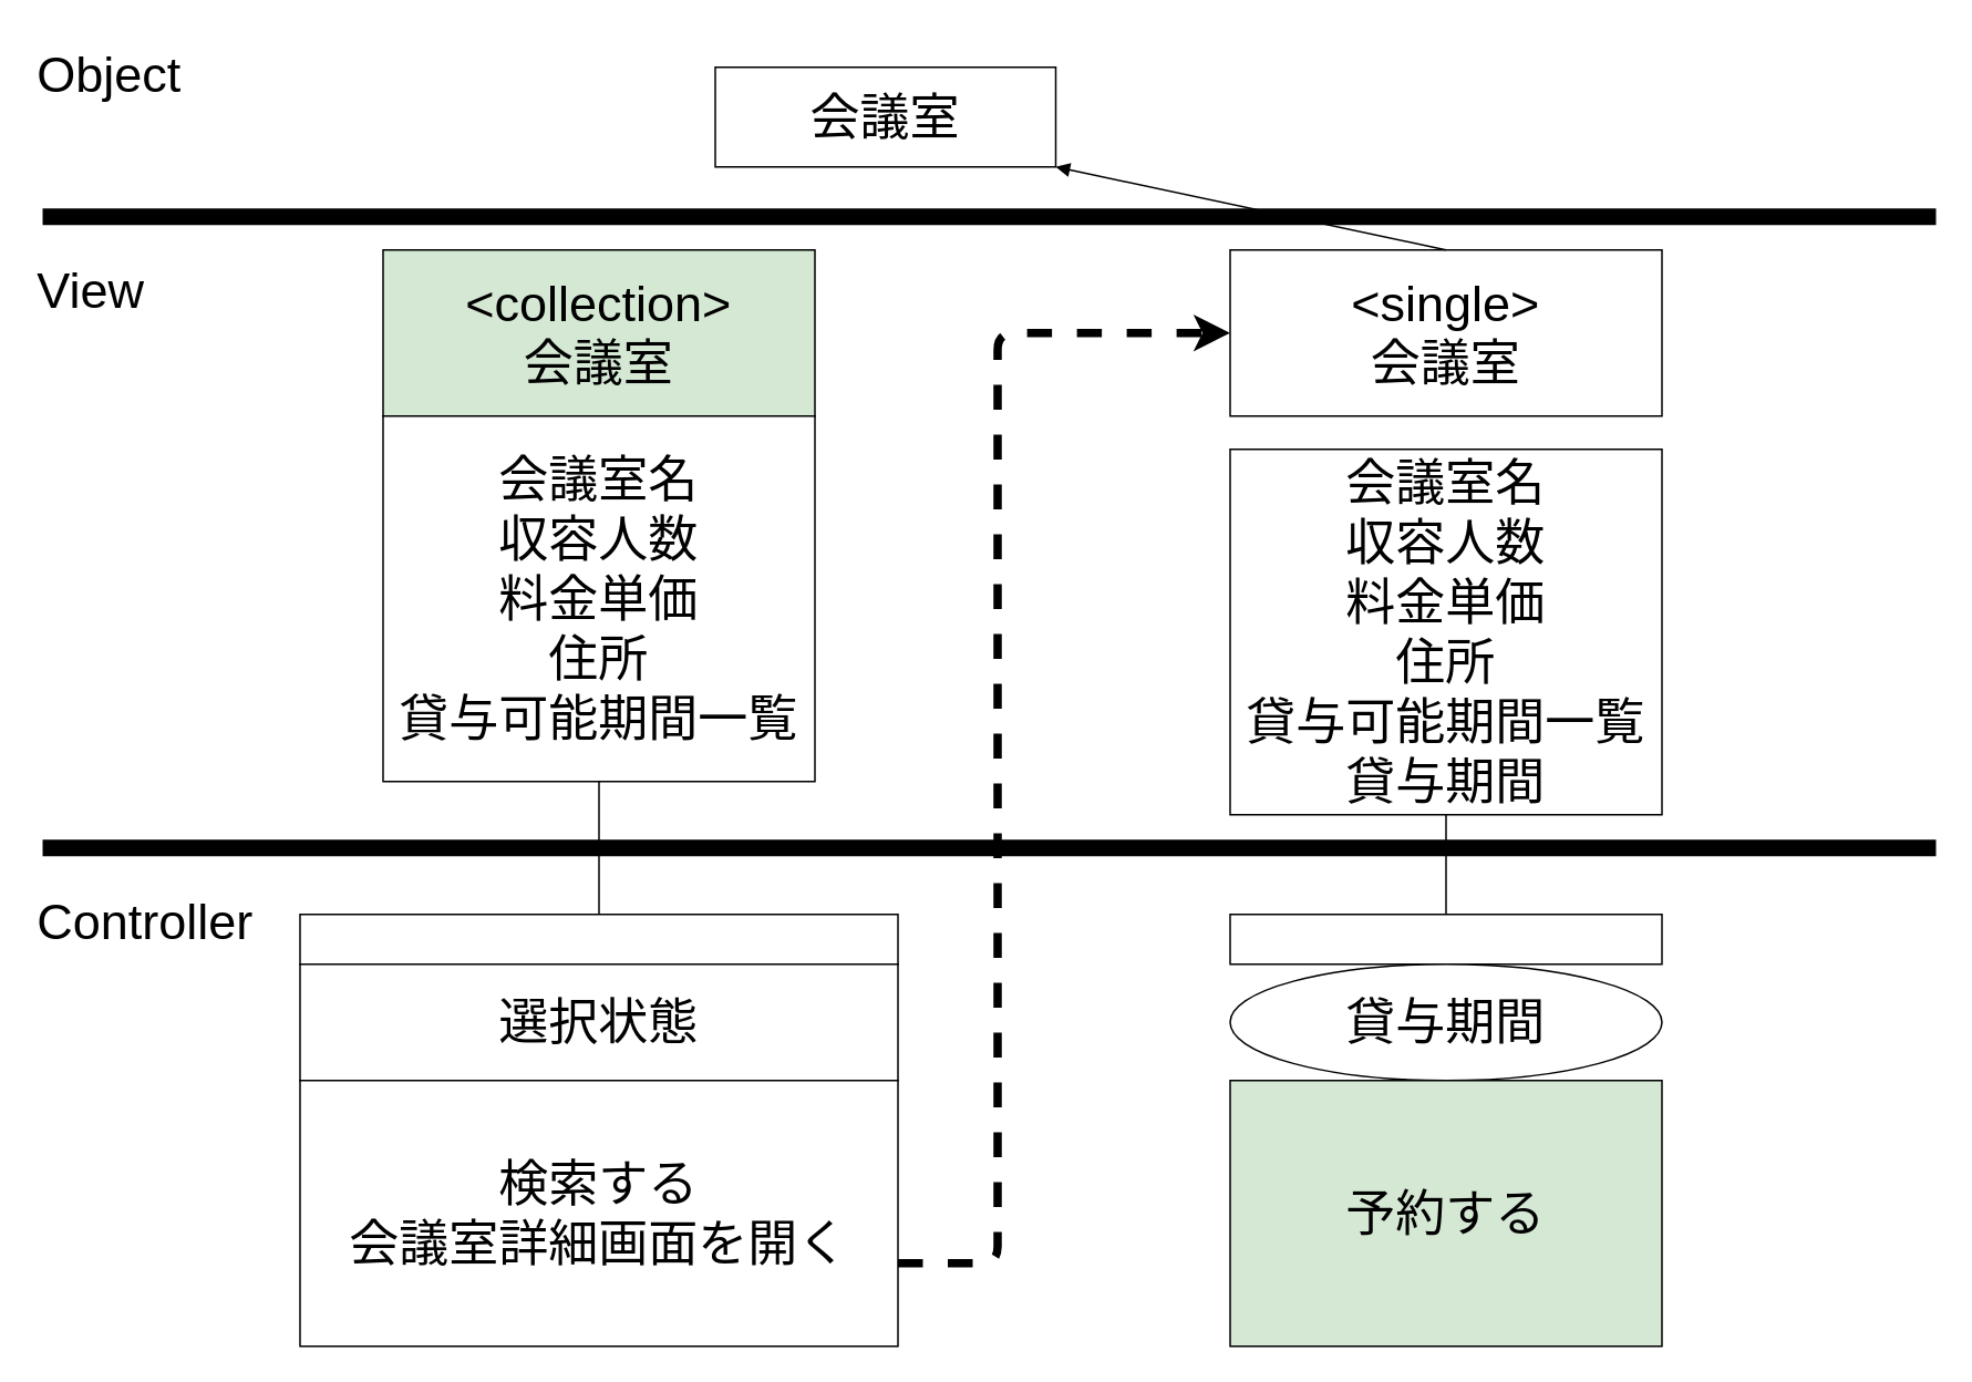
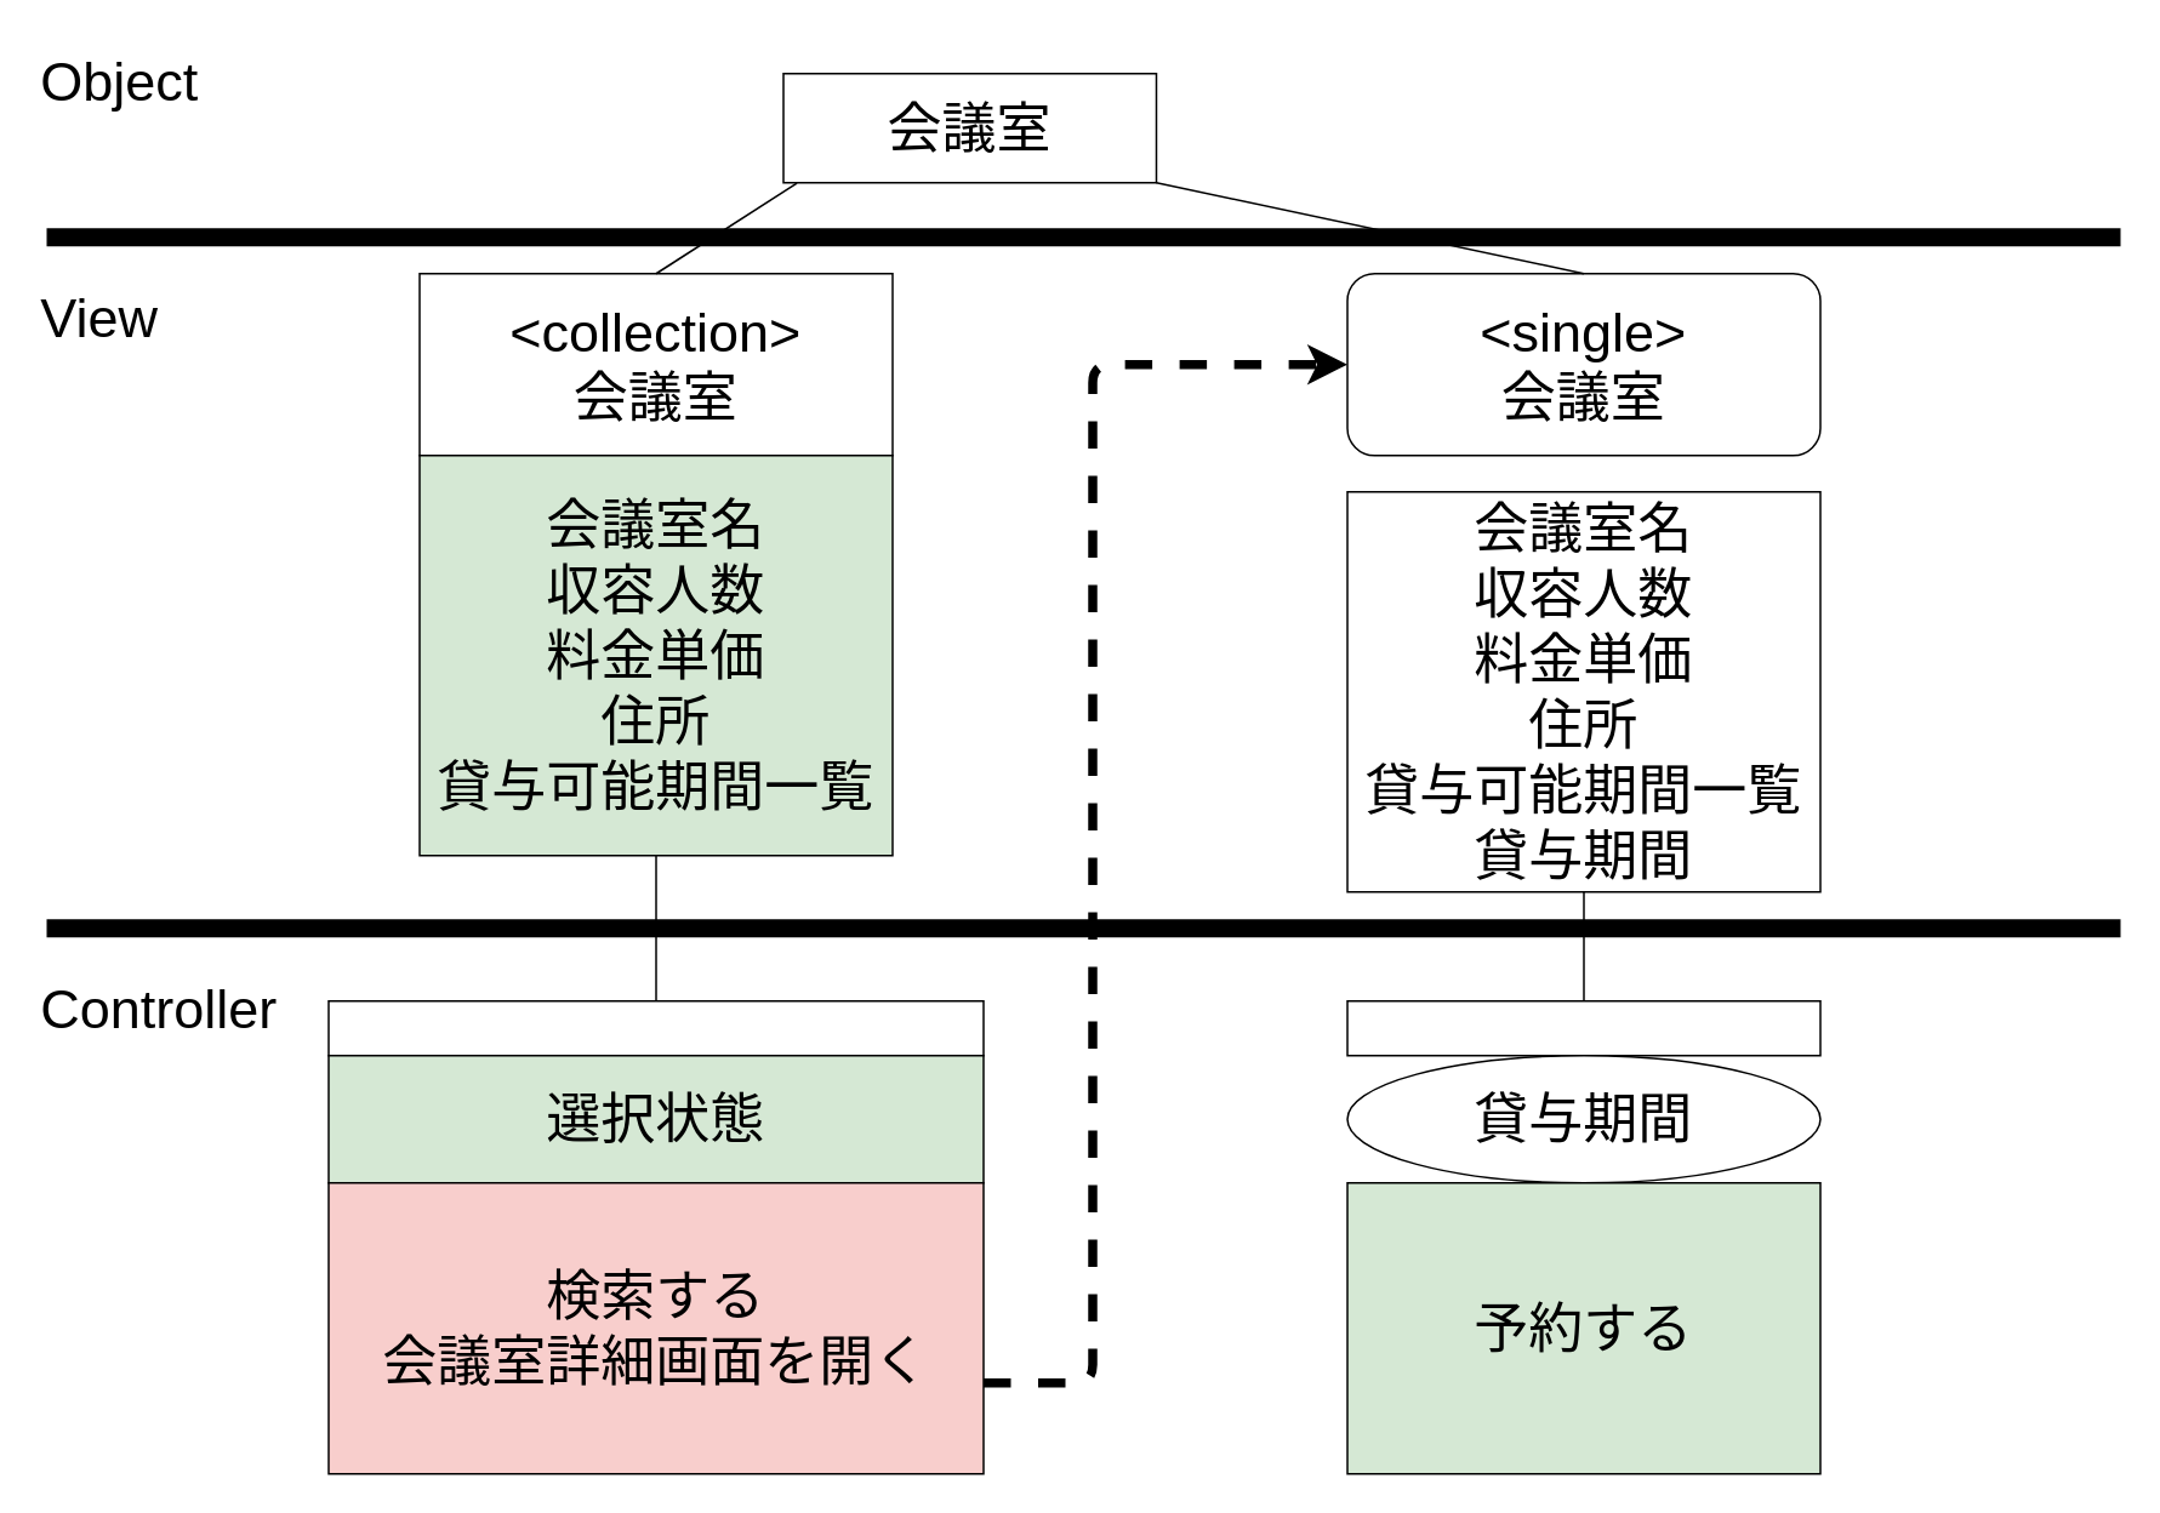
  <mxCell id="0" />
  <mxCell id="1" parent="0" />
  <mxCell id="2" value="" style="endArrow=none;html=1;strokeWidth=10;" edge="1" parent="1"><mxGeometry width="50" height="50" relative="1" as="geometry"><mxPoint x="25" y="130" as="sourcePoint" /><mxPoint x="1165" y="130" as="targetPoint" /></mxGeometry></mxCell>
  <mxCell id="3" value="" style="endArrow=none;html=1;strokeWidth=10;" edge="1" parent="1"><mxGeometry width="50" height="50" relative="1" as="geometry"><mxPoint x="25" y="510" as="sourcePoint" /><mxPoint x="1165" y="510" as="targetPoint" /></mxGeometry></mxCell>
  <mxCell id="4" value="Object" style="text;html=1;strokeColor=none;fillColor=none;align=left;verticalAlign=top;whiteSpace=wrap;rounded=0;fontSize=30;labelPosition=center;verticalLabelPosition=middle;" vertex="1" parent="1"><mxGeometry x="20" y="20" width="370" height="60" as="geometry" /></mxCell>
  <mxCell id="5" value="View" style="text;html=1;strokeColor=none;fillColor=none;align=left;verticalAlign=top;whiteSpace=wrap;rounded=0;fontSize=30;labelPosition=center;verticalLabelPosition=middle;" vertex="1" parent="1"><mxGeometry x="20" y="150" width="370" height="60" as="geometry" /></mxCell>
  <mxCell id="6" value="Controller" style="text;html=1;strokeColor=none;fillColor=none;align=left;verticalAlign=top;whiteSpace=wrap;rounded=0;fontSize=30;labelPosition=center;verticalLabelPosition=middle;" vertex="1" parent="1"><mxGeometry x="20" y="530" width="370" height="60" as="geometry" /></mxCell>
  <mxCell id="7" value="会議室" style="rounded=0;whiteSpace=wrap;html=1;fontSize=30;align=center;" vertex="1" parent="1"><mxGeometry x="430" y="40" width="205" height="60" as="geometry" /></mxCell>
- <mxCell id="8" value="&amp;lt;collection&amp;gt;&lt;br&gt;会議室" style="rounded=0;whiteSpace=wrap;html=1;fontSize=30;align=center;fillColor=#d5e8d4;" vertex="1" parent="1"><mxGeometry x="230" y="150" width="260" height="100" as="geometry" /></mxCell>
- <mxCell id="9" value="会議室名&lt;br&gt;収容人数&lt;br&gt;料金単価&lt;br&gt;住所&lt;br&gt;貸与可能期間一覧" style="rounded=0;whiteSpace=wrap;html=1;fontSize=30;align=center;" vertex="1" parent="1"><mxGeometry x="230" y="250" width="260" height="220" as="geometry" /></mxCell>
+ <mxCell id="8" value="&amp;lt;collection&amp;gt;&lt;br&gt;会議室" style="rounded=0;whiteSpace=wrap;html=1;fontSize=30;align=center;" vertex="1" parent="1"><mxGeometry x="230" y="150" width="260" height="100" as="geometry" /></mxCell>
+ <mxCell id="9" value="会議室名&lt;br&gt;収容人数&lt;br&gt;料金単価&lt;br&gt;住所&lt;br&gt;貸与可能期間一覧" style="rounded=0;whiteSpace=wrap;html=1;fontSize=30;align=center;fillColor=#d5e8d4;" vertex="1" parent="1"><mxGeometry x="230" y="250" width="260" height="220" as="geometry" /></mxCell>
  <mxCell id="10" value="" style="rounded=0;whiteSpace=wrap;html=1;fontSize=30;align=center;" vertex="1" parent="1"><mxGeometry x="180" y="550" width="360" height="30" as="geometry" /></mxCell>
- <mxCell id="11" value="選択状態" style="rounded=0;whiteSpace=wrap;html=1;fontSize=30;align=center;" vertex="1" parent="1"><mxGeometry x="180" y="580" width="360" height="70" as="geometry" /></mxCell>
- <mxCell id="12" value="検索する&lt;br&gt;会議室詳細画面を開く" style="rounded=0;whiteSpace=wrap;html=1;fontSize=30;align=center;" vertex="1" parent="1"><mxGeometry x="180" y="650" width="360" height="160" as="geometry" /></mxCell>
- <mxCell id="13" value="&amp;lt;single&amp;gt;&lt;br&gt;会議室" style="rounded=0;whiteSpace=wrap;html=1;fontSize=30;align=center;" vertex="1" parent="1"><mxGeometry x="740" y="150" width="260" height="100" as="geometry" /></mxCell>
+ <mxCell id="11" value="選択状態" style="rounded=0;whiteSpace=wrap;html=1;fontSize=30;align=center;fillColor=#d5e8d4;" vertex="1" parent="1"><mxGeometry x="180" y="580" width="360" height="70" as="geometry" /></mxCell>
+ <mxCell id="12" value="検索する&lt;br&gt;会議室詳細画面を開く" style="rounded=0;whiteSpace=wrap;html=1;fontSize=30;align=center;fillColor=#f8cecc;" vertex="1" parent="1"><mxGeometry x="180" y="650" width="360" height="160" as="geometry" /></mxCell>
+ <mxCell id="13" value="&amp;lt;single&amp;gt;&lt;br&gt;会議室" style="whiteSpace=wrap;html=1;fontSize=30;align=center;rounded=1;" vertex="1" parent="1"><mxGeometry x="740" y="150" width="260" height="100" as="geometry" /></mxCell>
  <mxCell id="14" value="会議室名&lt;br&gt;収容人数&lt;br&gt;料金単価&lt;br&gt;住所&lt;br&gt;貸与可能期間一覧&lt;br&gt;貸与期間" style="rounded=0;whiteSpace=wrap;html=1;fontSize=30;align=center;" vertex="1" parent="1"><mxGeometry x="740" y="270" width="260" height="220" as="geometry" /></mxCell>
  <mxCell id="15" value="" style="rounded=0;whiteSpace=wrap;html=1;fontSize=30;align=center;" vertex="1" parent="1"><mxGeometry x="740" y="550" width="260" height="30" as="geometry" /></mxCell>
  <mxCell id="16" value="貸与期間" style="ellipse;whiteSpace=wrap;html=1;fontSize=30;align=center;" vertex="1" parent="1"><mxGeometry x="740" y="580" width="260" height="70" as="geometry" /></mxCell>
  <mxCell id="17" value="予約する" style="rounded=0;whiteSpace=wrap;html=1;fontSize=30;align=center;fillColor=#d5e8d4;" vertex="1" parent="1"><mxGeometry x="740" y="650" width="260" height="160" as="geometry" /></mxCell>
- <mxCell id="19" value="" style="endArrow=block;html=1;strokeWidth=1;fontSize=30;exitX=0.5;exitY=0;exitDx=0;exitDy=0;entryX=1;entryY=1;entryDx=0;entryDy=0;" edge="1" parent="1" source="13" target="7"><mxGeometry width="50" height="50" relative="1" as="geometry"><mxPoint x="890" y="100" as="sourcePoint" /><mxPoint x="940" y="50" as="targetPoint" /></mxGeometry></mxCell>
+ <mxCell id="18" value="" style="endArrow=none;html=1;strokeWidth=1;fontSize=30;entryX=0.036;entryY=1.003;entryDx=0;entryDy=0;entryPerimeter=0;exitX=0.5;exitY=0;exitDx=0;exitDy=0;" edge="1" parent="1" source="8" target="7"><mxGeometry width="50" height="50" relative="1" as="geometry"><mxPoint x="300" y="140" as="sourcePoint" /><mxPoint x="350" y="90" as="targetPoint" /></mxGeometry></mxCell>
+ <mxCell id="19" value="" style="endArrow=none;html=1;strokeWidth=1;fontSize=30;exitX=0.5;exitY=0;exitDx=0;exitDy=0;entryX=1;entryY=1;entryDx=0;entryDy=0;" edge="1" parent="1" source="13" target="7"><mxGeometry width="50" height="50" relative="1" as="geometry"><mxPoint x="890" y="100" as="sourcePoint" /><mxPoint x="940" y="50" as="targetPoint" /></mxGeometry></mxCell>
  <mxCell id="20" value="" style="endArrow=classic;dashed=1;html=1;strokeWidth=5;fontSize=30;entryX=0;entryY=0.5;entryDx=0;entryDy=0;startArrow=none;startFill=0;endFill=1;" edge="1" parent="1" target="13"><mxGeometry width="50" height="50" relative="1" as="geometry"><mxPoint x="540" y="760" as="sourcePoint" /><mxPoint x="650" y="410" as="targetPoint" /><Array as="points"><mxPoint x="600" y="760" /><mxPoint x="600" y="200" /></Array></mxGeometry></mxCell>
  <mxCell id="21" value="" style="endArrow=none;html=1;strokeWidth=1;fontSize=30;entryX=0.5;entryY=1;entryDx=0;entryDy=0;exitX=0.5;exitY=0;exitDx=0;exitDy=0;" edge="1" parent="1" source="10" target="9"><mxGeometry width="50" height="50" relative="1" as="geometry"><mxPoint x="370" y="230" as="sourcePoint" /><mxPoint x="451.52" y="170.36" as="targetPoint" /></mxGeometry></mxCell>
  <mxCell id="22" value="" style="endArrow=none;html=1;strokeWidth=1;fontSize=30;entryX=0.5;entryY=1;entryDx=0;entryDy=0;exitX=0.5;exitY=0;exitDx=0;exitDy=0;" edge="1" parent="1" source="15" target="14"><mxGeometry width="50" height="50" relative="1" as="geometry"><mxPoint x="370" y="630" as="sourcePoint" /><mxPoint x="370" y="550" as="targetPoint" /></mxGeometry></mxCell>
